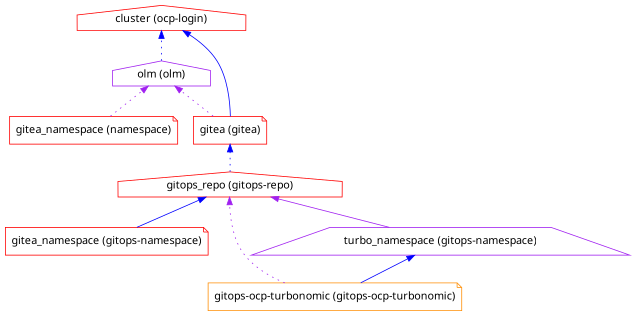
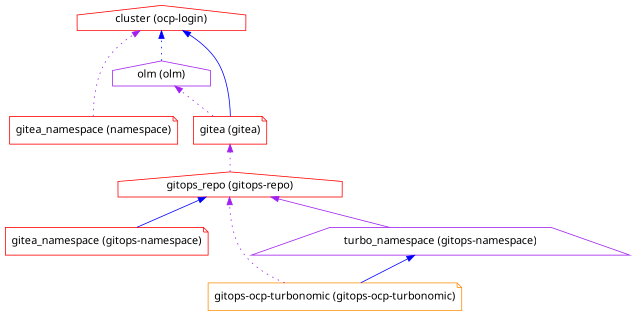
  digraph {
    fontname="Noto Sans"
    rankdir=BT
    node [color=red fontname="Noto Sans" shape=note]
    edge [color=purple fontname="Noto Sans" style=dotted]
    "cluster (ocp-login)" [shape=house]
    "gitea (gitea)"
    "olm (olm)" [color=purple shape=house]
    "gitea_namespace (namespace)"
    "gitops_repo (gitops-repo)" [shape=house]
    "gitea_namespace (gitops-namespace)"
    "turbo_namespace (gitops-namespace)" [color=purple shape=trapezium]
    "gitops-ocp-turbonomic (gitops-ocp-turbonomic)" [color=darkorange]
    "gitea (gitea)" -> "cluster (ocp-login)" [color=blue style=solid]
    "gitea (gitea)" -> "olm (olm)"
    "olm (olm)" -> "cluster (ocp-login)" [color=blue]
-   "gitea_namespace (namespace)" -> "olm (olm)"
-   "gitops_repo (gitops-repo)" -> "gitea (gitea)" [color=blue]
+   "gitea_namespace (namespace)" -> "cluster (ocp-login)"
+   "gitops_repo (gitops-repo)" -> "gitea (gitea)"
    "gitea_namespace (gitops-namespace)" -> "gitops_repo (gitops-repo)" [color=blue style=solid]
    "turbo_namespace (gitops-namespace)" -> "gitops_repo (gitops-repo)" [style=solid]
    "gitops-ocp-turbonomic (gitops-ocp-turbonomic)" -> "gitops_repo (gitops-repo)"
    "gitops-ocp-turbonomic (gitops-ocp-turbonomic)" -> "turbo_namespace (gitops-namespace)" [color=blue style=solid]
  }
